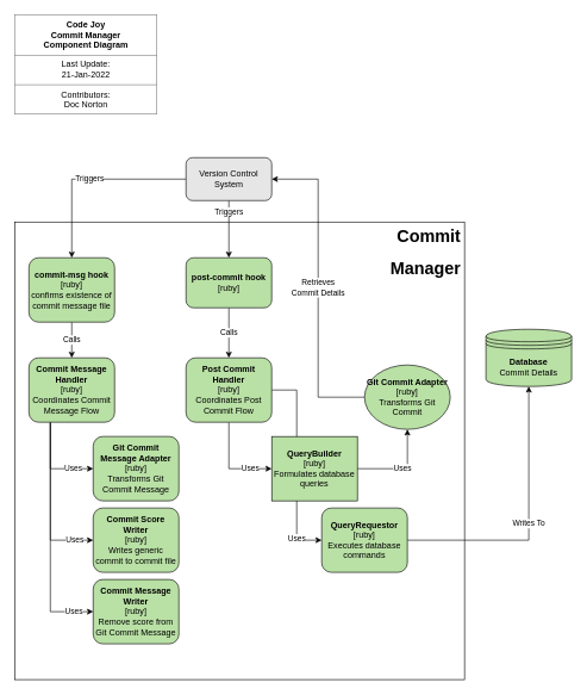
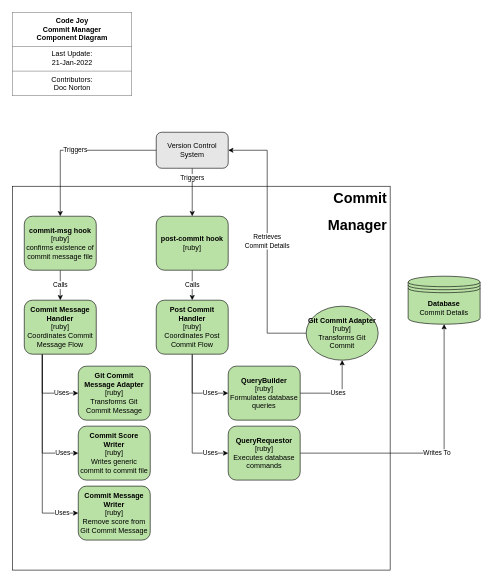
  <mxCell id="0" />
  <mxCell id="1" parent="0" />
  <mxCell id="2" value="" style="rounded=0;whiteSpace=wrap;html=1;" parent="1" vertex="1"><mxGeometry x="20" y="310" width="630" height="640" as="geometry" /></mxCell>
  <mxCell id="3" value="Triggers" style="edgeStyle=orthogonalEdgeStyle;rounded=0;orthogonalLoop=1;jettySize=auto;html=1;exitX=0;exitY=0.5;exitDx=0;exitDy=0;entryX=0.5;entryY=0;entryDx=0;entryDy=0;" parent="1" source="5" target="11" edge="1"><mxGeometry relative="1" as="geometry" /></mxCell>
  <mxCell id="4" value="Triggers" style="edgeStyle=orthogonalEdgeStyle;rounded=0;orthogonalLoop=1;jettySize=auto;html=1;" parent="1" source="5" target="20" edge="1"><mxGeometry x="-0.6" relative="1" as="geometry"><mxPoint as="offset" /></mxGeometry></mxCell>
  <mxCell id="5" value="Version Control System" style="rounded=1;whiteSpace=wrap;html=1;fillColor=#E6E6E6;" parent="1" vertex="1"><mxGeometry x="260" y="220" width="120" height="60" as="geometry" /></mxCell>
  <mxCell id="6" value="&lt;table border=&quot;1&quot; width=&quot;100%&quot; cellpadding=&quot;4&quot; style=&quot;width: 100% ; height: 100% ; border-collapse: collapse&quot;&gt;&lt;tbody&gt;&lt;tr&gt;&lt;th align=&quot;center&quot;&gt;&lt;b&gt;Code Joy&lt;br&gt;Commit Manager&lt;br&gt;Component Diagram&lt;/b&gt;&lt;/th&gt;&lt;/tr&gt;&lt;tr&gt;&lt;td align=&quot;center&quot;&gt;Last Update:&lt;br&gt;21-Jan-2022&lt;/td&gt;&lt;/tr&gt;&lt;tr&gt;&lt;td align=&quot;center&quot;&gt;Contributors:&lt;br&gt;Doc Norton&lt;/td&gt;&lt;/tr&gt;&lt;/tbody&gt;&lt;/table&gt;" style="text;html=1;strokeColor=none;fillColor=none;overflow=fill;" parent="1" vertex="1"><mxGeometry x="20" y="20" width="200" height="140" as="geometry" /></mxCell>
  <mxCell id="7" value="&lt;h1&gt;Commit&lt;/h1&gt;&lt;h1&gt;Manager&lt;/h1&gt;" style="text;html=1;strokeColor=none;fillColor=none;spacing=5;spacingTop=-20;whiteSpace=wrap;overflow=hidden;rounded=0;align=right;" parent="1" vertex="1"><mxGeometry x="440" y="310" width="210" height="90" as="geometry" /></mxCell>
  <mxCell id="8" value="&lt;b&gt;Database&lt;/b&gt;&lt;br&gt;Commit Details" style="shape=datastore;whiteSpace=wrap;html=1;fillColor=#B9E0A5;" parent="1" vertex="1"><mxGeometry x="680" y="460" width="120" height="80" as="geometry" /></mxCell>
  <mxCell id="9" value="Writes To" style="edgeStyle=orthogonalEdgeStyle;rounded=0;orthogonalLoop=1;jettySize=auto;html=1;exitX=1;exitY=0.5;exitDx=0;exitDy=0;" parent="1" source="24" target="8" edge="1"><mxGeometry relative="1" as="geometry"><Array as="points"><mxPoint x="740" y="755" /></Array></mxGeometry></mxCell>
  <mxCell id="10" value="Calls" style="edgeStyle=orthogonalEdgeStyle;rounded=0;orthogonalLoop=1;jettySize=auto;html=1;" parent="1" source="11" target="15" edge="1"><mxGeometry relative="1" as="geometry" /></mxCell>
  <mxCell id="11" value="&lt;b&gt;commit-msg hook&lt;br&gt;&lt;/b&gt;[ruby]&lt;br&gt;confirms existence of commit message file" style="rounded=1;whiteSpace=wrap;html=1;fillColor=#B9E0A5;" parent="1" vertex="1"><mxGeometry x="40" y="360" width="120" height="90" as="geometry" /></mxCell>
  <mxCell id="12" value="Uses" style="edgeStyle=orthogonalEdgeStyle;rounded=0;orthogonalLoop=1;jettySize=auto;html=1;entryX=0;entryY=0.5;entryDx=0;entryDy=0;exitX=0.25;exitY=1;exitDx=0;exitDy=0;" parent="1" source="15" target="16" edge="1"><mxGeometry x="0.556" relative="1" as="geometry"><Array as="points"><mxPoint x="70" y="655" /></Array><mxPoint as="offset" /></mxGeometry></mxCell>
  <mxCell id="13" value="Uses" style="edgeStyle=orthogonalEdgeStyle;rounded=0;orthogonalLoop=1;jettySize=auto;html=1;entryX=0;entryY=0.5;entryDx=0;entryDy=0;exitX=0.25;exitY=1;exitDx=0;exitDy=0;" parent="1" source="15" target="17" edge="1"><mxGeometry x="0.765" relative="1" as="geometry"><mxPoint as="offset" /></mxGeometry></mxCell>
  <mxCell id="14" value="Uses" style="edgeStyle=orthogonalEdgeStyle;rounded=0;orthogonalLoop=1;jettySize=auto;html=1;entryX=0;entryY=0.5;entryDx=0;entryDy=0;exitX=0.25;exitY=1;exitDx=0;exitDy=0;" parent="1" source="15" target="18" edge="1"><mxGeometry x="0.836" relative="1" as="geometry"><mxPoint as="offset" /></mxGeometry></mxCell>
  <mxCell id="15" value="&lt;b&gt;Commit Message Handler&lt;br&gt;&lt;/b&gt;[ruby]&lt;br&gt;Coordinates Commit Message Flow" style="rounded=1;whiteSpace=wrap;html=1;fillColor=#B9E0A5;" parent="1" vertex="1"><mxGeometry x="40" y="500" width="120" height="90" as="geometry" /></mxCell>
  <mxCell id="16" value="&lt;b&gt;Git Commit Message Adapter&lt;br&gt;&lt;/b&gt;[ruby]&lt;br&gt;Transforms Git Commit Message" style="rounded=1;whiteSpace=wrap;html=1;fillColor=#B9E0A5;" parent="1" vertex="1"><mxGeometry x="130" y="610" width="120" height="90" as="geometry" /></mxCell>
  <mxCell id="17" value="&lt;b&gt;Commit Score Writer&lt;br&gt;&lt;/b&gt;[ruby]&lt;br&gt;Writes generic commit to commit file" style="rounded=1;whiteSpace=wrap;html=1;fillColor=#B9E0A5;" parent="1" vertex="1"><mxGeometry x="130" y="710" width="120" height="90" as="geometry" /></mxCell>
  <mxCell id="18" value="&lt;b&gt;Commit Message Writer&lt;br&gt;&lt;/b&gt;[ruby]&lt;br&gt;Remove score from Git Commit Message" style="rounded=1;whiteSpace=wrap;html=1;fillColor=#B9E0A5;" parent="1" vertex="1"><mxGeometry x="130" y="810" width="120" height="90" as="geometry" /></mxCell>
  <mxCell id="19" value="Calls" style="edgeStyle=orthogonalEdgeStyle;rounded=0;orthogonalLoop=1;jettySize=auto;html=1;" parent="1" source="20" target="23" edge="1"><mxGeometry relative="1" as="geometry" /></mxCell>
- <mxCell id="20" value="&lt;b&gt;post-commit hook&lt;br&gt;&lt;/b&gt;[ruby]&lt;br&gt;" style="rounded=1;whiteSpace=wrap;html=1;fillColor=#B9E0A5;" parent="1" vertex="1"><mxGeometry x="260" y="360" width="120" height="70" as="geometry" /></mxCell>
+ <mxCell id="20" value="&lt;b&gt;post-commit hook&lt;br&gt;&lt;/b&gt;[ruby]&lt;br&gt;" style="rounded=1;whiteSpace=wrap;html=1;fillColor=#B9E0A5;" parent="1" vertex="1"><mxGeometry x="260" y="360" width="120" height="90" as="geometry" /></mxCell>
  <mxCell id="21" value="Uses" style="edgeStyle=orthogonalEdgeStyle;rounded=0;orthogonalLoop=1;jettySize=auto;html=1;entryX=0;entryY=0.5;entryDx=0;entryDy=0;" edge="1" parent="1" source="23" target="24"><mxGeometry x="0.733" relative="1" as="geometry"><mxPoint as="offset" /></mxGeometry></mxCell>
  <mxCell id="22" value="Uses" style="edgeStyle=orthogonalEdgeStyle;rounded=0;orthogonalLoop=1;jettySize=auto;html=1;entryX=0;entryY=0.5;entryDx=0;entryDy=0;" edge="1" parent="1" source="23" target="26"><mxGeometry x="0.52" relative="1" as="geometry"><mxPoint as="offset" /></mxGeometry></mxCell>
  <mxCell id="23" value="&lt;b&gt;Post Commit Handler&lt;br&gt;&lt;/b&gt;[ruby]&lt;br&gt;Coordinates Post Commit Flow" style="rounded=1;whiteSpace=wrap;html=1;fillColor=#B9E0A5;" parent="1" vertex="1"><mxGeometry x="260" y="500" width="120" height="90" as="geometry" /></mxCell>
- <mxCell id="24" value="&lt;b&gt;QueryRequestor&lt;br&gt;&lt;/b&gt;[ruby]&lt;br&gt;Executes database commands" style="rounded=1;whiteSpace=wrap;html=1;fillColor=#B9E0A5;" vertex="1" parent="1"><mxGeometry x="450" y="710" width="120" height="90" as="geometry" /></mxCell>
+ <mxCell id="24" value="&lt;b&gt;QueryRequestor&lt;br&gt;&lt;/b&gt;[ruby]&lt;br&gt;Executes database commands" style="rounded=1;whiteSpace=wrap;html=1;fillColor=#B9E0A5;" vertex="1" parent="1"><mxGeometry x="380" y="710" width="120" height="90" as="geometry" /></mxCell>
  <mxCell id="25" value="Uses" style="edgeStyle=orthogonalEdgeStyle;rounded=0;orthogonalLoop=1;jettySize=auto;html=1;" edge="1" parent="1" source="26" target="28"><mxGeometry relative="1" as="geometry" /></mxCell>
- <mxCell id="26" value="&lt;b&gt;QueryBuilder&lt;br&gt;&lt;/b&gt;[ruby]&lt;br&gt;Formulates database queries" style="whiteSpace=wrap;html=1;fillColor=#B9E0A5;rounded=0;" vertex="1" parent="1"><mxGeometry x="380" y="610" width="120" height="90" as="geometry" /></mxCell>
+ <mxCell id="26" value="&lt;b&gt;QueryBuilder&lt;br&gt;&lt;/b&gt;[ruby]&lt;br&gt;Formulates database queries" style="rounded=1;whiteSpace=wrap;html=1;fillColor=#B9E0A5;" vertex="1" parent="1"><mxGeometry x="380" y="610" width="120" height="90" as="geometry" /></mxCell>
  <mxCell id="27" value="&lt;meta charset=&quot;utf-8&quot;&gt;&lt;span style=&quot;color: rgb(0, 0, 0); font-size: 11px; font-style: normal; font-weight: 400; letter-spacing: normal; text-align: center; text-indent: 0px; text-transform: none; word-spacing: 0px; background-color: rgb(255, 255, 255); font-family: helvetica; display: inline; float: none;&quot;&gt;Retrieves&lt;/span&gt;&lt;br style=&quot;color: rgb(0, 0, 0); font-size: 11px; font-style: normal; font-weight: 400; letter-spacing: normal; text-align: center; text-indent: 0px; text-transform: none; word-spacing: 0px; font-family: helvetica;&quot;&gt;&lt;span style=&quot;color: rgb(0, 0, 0); font-size: 11px; font-style: normal; font-weight: 400; letter-spacing: normal; text-align: center; text-indent: 0px; text-transform: none; word-spacing: 0px; background-color: rgb(255, 255, 255); font-family: helvetica; display: inline; float: none;&quot;&gt;Commit Details&lt;/span&gt;" style="edgeStyle=orthogonalEdgeStyle;rounded=0;orthogonalLoop=1;jettySize=auto;html=1;entryX=1;entryY=0.5;entryDx=0;entryDy=0;" edge="1" parent="1" source="28" target="5"><mxGeometry relative="1" as="geometry" /></mxCell>
  <mxCell id="28" value="&lt;b&gt;Git Commit Adapter&lt;br&gt;&lt;/b&gt;[ruby]&lt;br&gt;Transforms Git Commit" style="ellipse;whiteSpace=wrap;html=1;fillColor=#B9E0A5;" vertex="1" parent="1"><mxGeometry x="510" y="510" width="120" height="90" as="geometry" /></mxCell>
